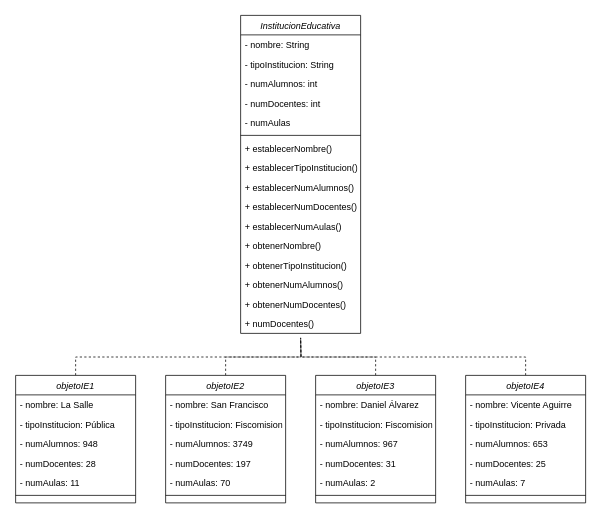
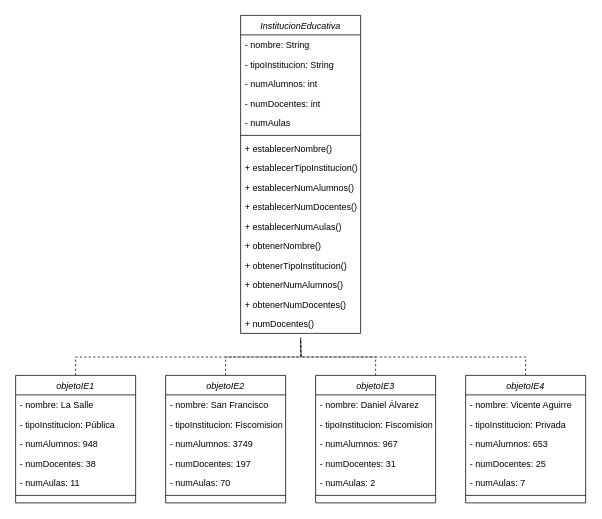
  <mxCell id="0" />
  <mxCell id="1" parent="0" />
  <mxCell id="2" value="InstitucionEducativa" style="swimlane;fontStyle=2;align=center;verticalAlign=top;childLayout=stackLayout;horizontal=1;startSize=26;horizontalStack=0;resizeParent=1;resizeLast=0;collapsible=1;marginBottom=0;rounded=0;shadow=0;strokeWidth=1;" parent="1" vertex="1"><mxGeometry x="320" y="20" width="160" height="424" as="geometry"><mxRectangle x="334" y="30" width="160" height="26" as="alternateBounds" /></mxGeometry></mxCell>
  <mxCell id="3" value="- nombre: String" style="text;align=left;verticalAlign=top;spacingLeft=4;spacingRight=4;overflow=hidden;rotatable=0;points=[[0,0.5],[1,0.5]];portConstraint=eastwest;" parent="2" vertex="1"><mxGeometry y="26" width="160" height="26" as="geometry" /></mxCell>
  <mxCell id="4" value="- tipoInstitucion: String" style="text;align=left;verticalAlign=top;spacingLeft=4;spacingRight=4;overflow=hidden;rotatable=0;points=[[0,0.5],[1,0.5]];portConstraint=eastwest;rounded=0;shadow=0;html=0;" parent="2" vertex="1"><mxGeometry y="52" width="160" height="26" as="geometry" /></mxCell>
  <mxCell id="5" value="- numAlumnos: int" style="text;align=left;verticalAlign=top;spacingLeft=4;spacingRight=4;overflow=hidden;rotatable=0;points=[[0,0.5],[1,0.5]];portConstraint=eastwest;rounded=0;shadow=0;html=0;" parent="2" vertex="1"><mxGeometry y="78" width="160" height="26" as="geometry" /></mxCell>
  <mxCell id="6" value="- numDocentes: int" style="text;align=left;verticalAlign=top;spacingLeft=4;spacingRight=4;overflow=hidden;rotatable=0;points=[[0,0.5],[1,0.5]];portConstraint=eastwest;rounded=0;shadow=0;html=0;" parent="2" vertex="1"><mxGeometry y="104" width="160" height="26" as="geometry" /></mxCell>
  <mxCell id="7" value="- numAulas" style="text;align=left;verticalAlign=top;spacingLeft=4;spacingRight=4;overflow=hidden;rotatable=0;points=[[0,0.5],[1,0.5]];portConstraint=eastwest;rounded=0;shadow=0;html=0;" parent="2" vertex="1"><mxGeometry y="130" width="160" height="26" as="geometry" /></mxCell>
  <mxCell id="8" value="" style="line;html=1;strokeWidth=1;align=left;verticalAlign=middle;spacingTop=-1;spacingLeft=3;spacingRight=3;rotatable=0;labelPosition=right;points=[];portConstraint=eastwest;" parent="2" vertex="1"><mxGeometry y="156" width="160" height="8" as="geometry" /></mxCell>
  <mxCell id="9" value="+ establecerNombre()" style="text;align=left;verticalAlign=top;spacingLeft=4;spacingRight=4;overflow=hidden;rotatable=0;points=[[0,0.5],[1,0.5]];portConstraint=eastwest;" parent="2" vertex="1"><mxGeometry y="164" width="160" height="26" as="geometry" /></mxCell>
  <mxCell id="10" value="+ establecerTipoInstitucion()" style="text;align=left;verticalAlign=top;spacingLeft=4;spacingRight=4;overflow=hidden;rotatable=0;points=[[0,0.5],[1,0.5]];portConstraint=eastwest;" parent="2" vertex="1"><mxGeometry y="190" width="160" height="26" as="geometry" /></mxCell>
  <mxCell id="11" value="+ establecerNumAlumnos()" style="text;align=left;verticalAlign=top;spacingLeft=4;spacingRight=4;overflow=hidden;rotatable=0;points=[[0,0.5],[1,0.5]];portConstraint=eastwest;" parent="2" vertex="1"><mxGeometry y="216" width="160" height="26" as="geometry" /></mxCell>
  <mxCell id="12" value="+ establecerNumDocentes()" style="text;align=left;verticalAlign=top;spacingLeft=4;spacingRight=4;overflow=hidden;rotatable=0;points=[[0,0.5],[1,0.5]];portConstraint=eastwest;" parent="2" vertex="1"><mxGeometry y="242" width="160" height="26" as="geometry" /></mxCell>
  <mxCell id="13" value="+ establecerNumAulas()" style="text;align=left;verticalAlign=top;spacingLeft=4;spacingRight=4;overflow=hidden;rotatable=0;points=[[0,0.5],[1,0.5]];portConstraint=eastwest;" parent="2" vertex="1"><mxGeometry y="268" width="160" height="26" as="geometry" /></mxCell>
  <mxCell id="14" value="+ obtenerNombre()" style="text;align=left;verticalAlign=top;spacingLeft=4;spacingRight=4;overflow=hidden;rotatable=0;points=[[0,0.5],[1,0.5]];portConstraint=eastwest;" parent="2" vertex="1"><mxGeometry y="294" width="160" height="26" as="geometry" /></mxCell>
  <mxCell id="15" value="+ obtenerTipoInstitucion()" style="text;align=left;verticalAlign=top;spacingLeft=4;spacingRight=4;overflow=hidden;rotatable=0;points=[[0,0.5],[1,0.5]];portConstraint=eastwest;" parent="2" vertex="1"><mxGeometry y="320" width="160" height="26" as="geometry" /></mxCell>
  <mxCell id="16" value="+ obtenerNumAlumnos()" style="text;align=left;verticalAlign=top;spacingLeft=4;spacingRight=4;overflow=hidden;rotatable=0;points=[[0,0.5],[1,0.5]];portConstraint=eastwest;" parent="2" vertex="1"><mxGeometry y="346" width="160" height="26" as="geometry" /></mxCell>
  <mxCell id="17" value="+ obtenerNumDocentes()" style="text;align=left;verticalAlign=top;spacingLeft=4;spacingRight=4;overflow=hidden;rotatable=0;points=[[0,0.5],[1,0.5]];portConstraint=eastwest;" parent="2" vertex="1"><mxGeometry y="372" width="160" height="26" as="geometry" /></mxCell>
  <mxCell id="18" value="+ numDocentes()" style="text;align=left;verticalAlign=top;spacingLeft=4;spacingRight=4;overflow=hidden;rotatable=0;points=[[0,0.5],[1,0.5]];portConstraint=eastwest;" parent="2" vertex="1"><mxGeometry y="398" width="160" height="26" as="geometry" /></mxCell>
  <mxCell id="19" style="edgeStyle=orthogonalEdgeStyle;rounded=0;orthogonalLoop=1;jettySize=auto;html=1;exitX=0.5;exitY=0;exitDx=0;exitDy=0;dashed=1;endArrow=none;endFill=0;" parent="1" source="20" edge="1"><mxGeometry relative="1" as="geometry"><mxPoint x="400" y="450" as="targetPoint" /></mxGeometry></mxCell>
  <mxCell id="20" value="objetoIE1" style="swimlane;fontStyle=2;align=center;verticalAlign=top;childLayout=stackLayout;horizontal=1;startSize=26;horizontalStack=0;resizeParent=1;resizeLast=0;collapsible=1;marginBottom=0;rounded=0;shadow=0;strokeWidth=1;" parent="1" vertex="1"><mxGeometry x="20" y="500" width="160" height="170" as="geometry"><mxRectangle x="334" y="30" width="160" height="26" as="alternateBounds" /></mxGeometry></mxCell>
  <mxCell id="21" value="- nombre: La Salle" style="text;align=left;verticalAlign=top;spacingLeft=4;spacingRight=4;overflow=hidden;rotatable=0;points=[[0,0.5],[1,0.5]];portConstraint=eastwest;" parent="20" vertex="1"><mxGeometry y="26" width="160" height="26" as="geometry" /></mxCell>
  <mxCell id="22" value="- tipoInstitucion: Pública" style="text;align=left;verticalAlign=top;spacingLeft=4;spacingRight=4;overflow=hidden;rotatable=0;points=[[0,0.5],[1,0.5]];portConstraint=eastwest;rounded=0;shadow=0;html=0;" parent="20" vertex="1"><mxGeometry y="52" width="160" height="26" as="geometry" /></mxCell>
  <mxCell id="23" value="- numAlumnos: 948" style="text;align=left;verticalAlign=top;spacingLeft=4;spacingRight=4;overflow=hidden;rotatable=0;points=[[0,0.5],[1,0.5]];portConstraint=eastwest;rounded=0;shadow=0;html=0;" parent="20" vertex="1"><mxGeometry y="78" width="160" height="26" as="geometry" /></mxCell>
- <mxCell id="24" value="- numDocentes: 28" style="text;align=left;verticalAlign=top;spacingLeft=4;spacingRight=4;overflow=hidden;rotatable=0;points=[[0,0.5],[1,0.5]];portConstraint=eastwest;rounded=0;shadow=0;html=0;" parent="20" vertex="1"><mxGeometry y="104" width="160" height="26" as="geometry" /></mxCell>
+ <mxCell id="24" value="- numDocentes: 38" style="text;align=left;verticalAlign=top;spacingLeft=4;spacingRight=4;overflow=hidden;rotatable=0;points=[[0,0.5],[1,0.5]];portConstraint=eastwest;rounded=0;shadow=0;html=0;" parent="20" vertex="1"><mxGeometry y="104" width="160" height="26" as="geometry" /></mxCell>
  <mxCell id="25" value="- numAulas: 11" style="text;align=left;verticalAlign=top;spacingLeft=4;spacingRight=4;overflow=hidden;rotatable=0;points=[[0,0.5],[1,0.5]];portConstraint=eastwest;rounded=0;shadow=0;html=0;" parent="20" vertex="1"><mxGeometry y="130" width="160" height="26" as="geometry" /></mxCell>
  <mxCell id="26" value="" style="line;html=1;strokeWidth=1;align=left;verticalAlign=middle;spacingTop=-1;spacingLeft=3;spacingRight=3;rotatable=0;labelPosition=right;points=[];portConstraint=eastwest;" parent="20" vertex="1"><mxGeometry y="156" width="160" height="8" as="geometry" /></mxCell>
  <mxCell id="27" style="edgeStyle=orthogonalEdgeStyle;rounded=0;orthogonalLoop=1;jettySize=auto;html=1;exitX=0.5;exitY=0;exitDx=0;exitDy=0;strokeColor=none;endArrow=none;endFill=0;" parent="1" source="29" edge="1"><mxGeometry relative="1" as="geometry"><mxPoint x="400" y="370" as="targetPoint" /></mxGeometry></mxCell>
  <mxCell id="28" style="edgeStyle=orthogonalEdgeStyle;rounded=0;orthogonalLoop=1;jettySize=auto;html=1;exitX=0.5;exitY=0;exitDx=0;exitDy=0;dashed=1;endArrow=none;endFill=0;" parent="1" source="29" edge="1"><mxGeometry relative="1" as="geometry"><mxPoint x="400" y="450" as="targetPoint" /></mxGeometry></mxCell>
  <mxCell id="29" value="objetoIE2" style="swimlane;fontStyle=2;align=center;verticalAlign=top;childLayout=stackLayout;horizontal=1;startSize=26;horizontalStack=0;resizeParent=1;resizeLast=0;collapsible=1;marginBottom=0;rounded=0;shadow=0;strokeWidth=1;" parent="1" vertex="1"><mxGeometry x="220" y="500" width="160" height="170" as="geometry"><mxRectangle x="334" y="30" width="160" height="26" as="alternateBounds" /></mxGeometry></mxCell>
  <mxCell id="30" value="- nombre: San Francisco" style="text;align=left;verticalAlign=top;spacingLeft=4;spacingRight=4;overflow=hidden;rotatable=0;points=[[0,0.5],[1,0.5]];portConstraint=eastwest;" parent="29" vertex="1"><mxGeometry y="26" width="160" height="26" as="geometry" /></mxCell>
  <mxCell id="31" value="- tipoInstitucion: Fiscomisional" style="text;align=left;verticalAlign=top;spacingLeft=4;spacingRight=4;overflow=hidden;rotatable=0;points=[[0,0.5],[1,0.5]];portConstraint=eastwest;rounded=0;shadow=0;html=0;" parent="29" vertex="1"><mxGeometry y="52" width="160" height="26" as="geometry" /></mxCell>
  <mxCell id="32" value="- numAlumnos: 3749" style="text;align=left;verticalAlign=top;spacingLeft=4;spacingRight=4;overflow=hidden;rotatable=0;points=[[0,0.5],[1,0.5]];portConstraint=eastwest;rounded=0;shadow=0;html=0;" parent="29" vertex="1"><mxGeometry y="78" width="160" height="26" as="geometry" /></mxCell>
  <mxCell id="33" value="- numDocentes: 197" style="text;align=left;verticalAlign=top;spacingLeft=4;spacingRight=4;overflow=hidden;rotatable=0;points=[[0,0.5],[1,0.5]];portConstraint=eastwest;rounded=0;shadow=0;html=0;" parent="29" vertex="1"><mxGeometry y="104" width="160" height="26" as="geometry" /></mxCell>
  <mxCell id="34" value="- numAulas: 70" style="text;align=left;verticalAlign=top;spacingLeft=4;spacingRight=4;overflow=hidden;rotatable=0;points=[[0,0.5],[1,0.5]];portConstraint=eastwest;rounded=0;shadow=0;html=0;" parent="29" vertex="1"><mxGeometry y="130" width="160" height="26" as="geometry" /></mxCell>
  <mxCell id="35" value="" style="line;html=1;strokeWidth=1;align=left;verticalAlign=middle;spacingTop=-1;spacingLeft=3;spacingRight=3;rotatable=0;labelPosition=right;points=[];portConstraint=eastwest;" parent="29" vertex="1"><mxGeometry y="156" width="160" height="8" as="geometry" /></mxCell>
  <mxCell id="36" style="edgeStyle=orthogonalEdgeStyle;rounded=0;orthogonalLoop=1;jettySize=auto;html=1;exitX=0.5;exitY=0;exitDx=0;exitDy=0;dashed=1;endArrow=none;endFill=0;" parent="1" source="37" edge="1"><mxGeometry relative="1" as="geometry"><mxPoint x="400" y="450" as="targetPoint" /></mxGeometry></mxCell>
  <mxCell id="37" value="objetoIE3" style="swimlane;fontStyle=2;align=center;verticalAlign=top;childLayout=stackLayout;horizontal=1;startSize=26;horizontalStack=0;resizeParent=1;resizeLast=0;collapsible=1;marginBottom=0;rounded=0;shadow=0;strokeWidth=1;" parent="1" vertex="1"><mxGeometry x="420" y="500" width="160" height="170" as="geometry"><mxRectangle x="334" y="30" width="160" height="26" as="alternateBounds" /></mxGeometry></mxCell>
  <mxCell id="38" value="- nombre: Daniel Álvarez" style="text;align=left;verticalAlign=top;spacingLeft=4;spacingRight=4;overflow=hidden;rotatable=0;points=[[0,0.5],[1,0.5]];portConstraint=eastwest;" parent="37" vertex="1"><mxGeometry y="26" width="160" height="26" as="geometry" /></mxCell>
  <mxCell id="39" value="- tipoInstitucion: Fiscomisional" style="text;align=left;verticalAlign=top;spacingLeft=4;spacingRight=4;overflow=hidden;rotatable=0;points=[[0,0.5],[1,0.5]];portConstraint=eastwest;rounded=0;shadow=0;html=0;" parent="37" vertex="1"><mxGeometry y="52" width="160" height="26" as="geometry" /></mxCell>
  <mxCell id="40" value="- numAlumnos: 967" style="text;align=left;verticalAlign=top;spacingLeft=4;spacingRight=4;overflow=hidden;rotatable=0;points=[[0,0.5],[1,0.5]];portConstraint=eastwest;rounded=0;shadow=0;html=0;" parent="37" vertex="1"><mxGeometry y="78" width="160" height="26" as="geometry" /></mxCell>
  <mxCell id="41" value="- numDocentes: 31" style="text;align=left;verticalAlign=top;spacingLeft=4;spacingRight=4;overflow=hidden;rotatable=0;points=[[0,0.5],[1,0.5]];portConstraint=eastwest;rounded=0;shadow=0;html=0;" parent="37" vertex="1"><mxGeometry y="104" width="160" height="26" as="geometry" /></mxCell>
  <mxCell id="42" value="- numAulas: 2" style="text;align=left;verticalAlign=top;spacingLeft=4;spacingRight=4;overflow=hidden;rotatable=0;points=[[0,0.5],[1,0.5]];portConstraint=eastwest;rounded=0;shadow=0;html=0;" parent="37" vertex="1"><mxGeometry y="130" width="160" height="26" as="geometry" /></mxCell>
  <mxCell id="43" value="" style="line;html=1;strokeWidth=1;align=left;verticalAlign=middle;spacingTop=-1;spacingLeft=3;spacingRight=3;rotatable=0;labelPosition=right;points=[];portConstraint=eastwest;" parent="37" vertex="1"><mxGeometry y="156" width="160" height="8" as="geometry" /></mxCell>
  <mxCell id="44" style="edgeStyle=orthogonalEdgeStyle;rounded=0;orthogonalLoop=1;jettySize=auto;html=1;exitX=0.5;exitY=0;exitDx=0;exitDy=0;dashed=1;endArrow=none;endFill=0;" parent="1" source="45" edge="1"><mxGeometry relative="1" as="geometry"><mxPoint x="400" y="450" as="targetPoint" /></mxGeometry></mxCell>
  <mxCell id="45" value="objetoIE4" style="swimlane;fontStyle=2;align=center;verticalAlign=top;childLayout=stackLayout;horizontal=1;startSize=26;horizontalStack=0;resizeParent=1;resizeLast=0;collapsible=1;marginBottom=0;rounded=0;shadow=0;strokeWidth=1;" parent="1" vertex="1"><mxGeometry x="620" y="500" width="160" height="170" as="geometry"><mxRectangle x="334" y="30" width="160" height="26" as="alternateBounds" /></mxGeometry></mxCell>
  <mxCell id="46" value="- nombre: Vicente Aguirre" style="text;align=left;verticalAlign=top;spacingLeft=4;spacingRight=4;overflow=hidden;rotatable=0;points=[[0,0.5],[1,0.5]];portConstraint=eastwest;" parent="45" vertex="1"><mxGeometry y="26" width="160" height="26" as="geometry" /></mxCell>
  <mxCell id="47" value="- tipoInstitucion: Privada" style="text;align=left;verticalAlign=top;spacingLeft=4;spacingRight=4;overflow=hidden;rotatable=0;points=[[0,0.5],[1,0.5]];portConstraint=eastwest;rounded=0;shadow=0;html=0;" parent="45" vertex="1"><mxGeometry y="52" width="160" height="26" as="geometry" /></mxCell>
  <mxCell id="48" value="- numAlumnos: 653" style="text;align=left;verticalAlign=top;spacingLeft=4;spacingRight=4;overflow=hidden;rotatable=0;points=[[0,0.5],[1,0.5]];portConstraint=eastwest;rounded=0;shadow=0;html=0;" parent="45" vertex="1"><mxGeometry y="78" width="160" height="26" as="geometry" /></mxCell>
  <mxCell id="49" value="- numDocentes: 25" style="text;align=left;verticalAlign=top;spacingLeft=4;spacingRight=4;overflow=hidden;rotatable=0;points=[[0,0.5],[1,0.5]];portConstraint=eastwest;rounded=0;shadow=0;html=0;" parent="45" vertex="1"><mxGeometry y="104" width="160" height="26" as="geometry" /></mxCell>
  <mxCell id="50" value="- numAulas: 7" style="text;align=left;verticalAlign=top;spacingLeft=4;spacingRight=4;overflow=hidden;rotatable=0;points=[[0,0.5],[1,0.5]];portConstraint=eastwest;rounded=0;shadow=0;html=0;" parent="45" vertex="1"><mxGeometry y="130" width="160" height="26" as="geometry" /></mxCell>
  <mxCell id="51" value="" style="line;html=1;strokeWidth=1;align=left;verticalAlign=middle;spacingTop=-1;spacingLeft=3;spacingRight=3;rotatable=0;labelPosition=right;points=[];portConstraint=eastwest;" parent="45" vertex="1"><mxGeometry y="156" width="160" height="8" as="geometry" /></mxCell>
